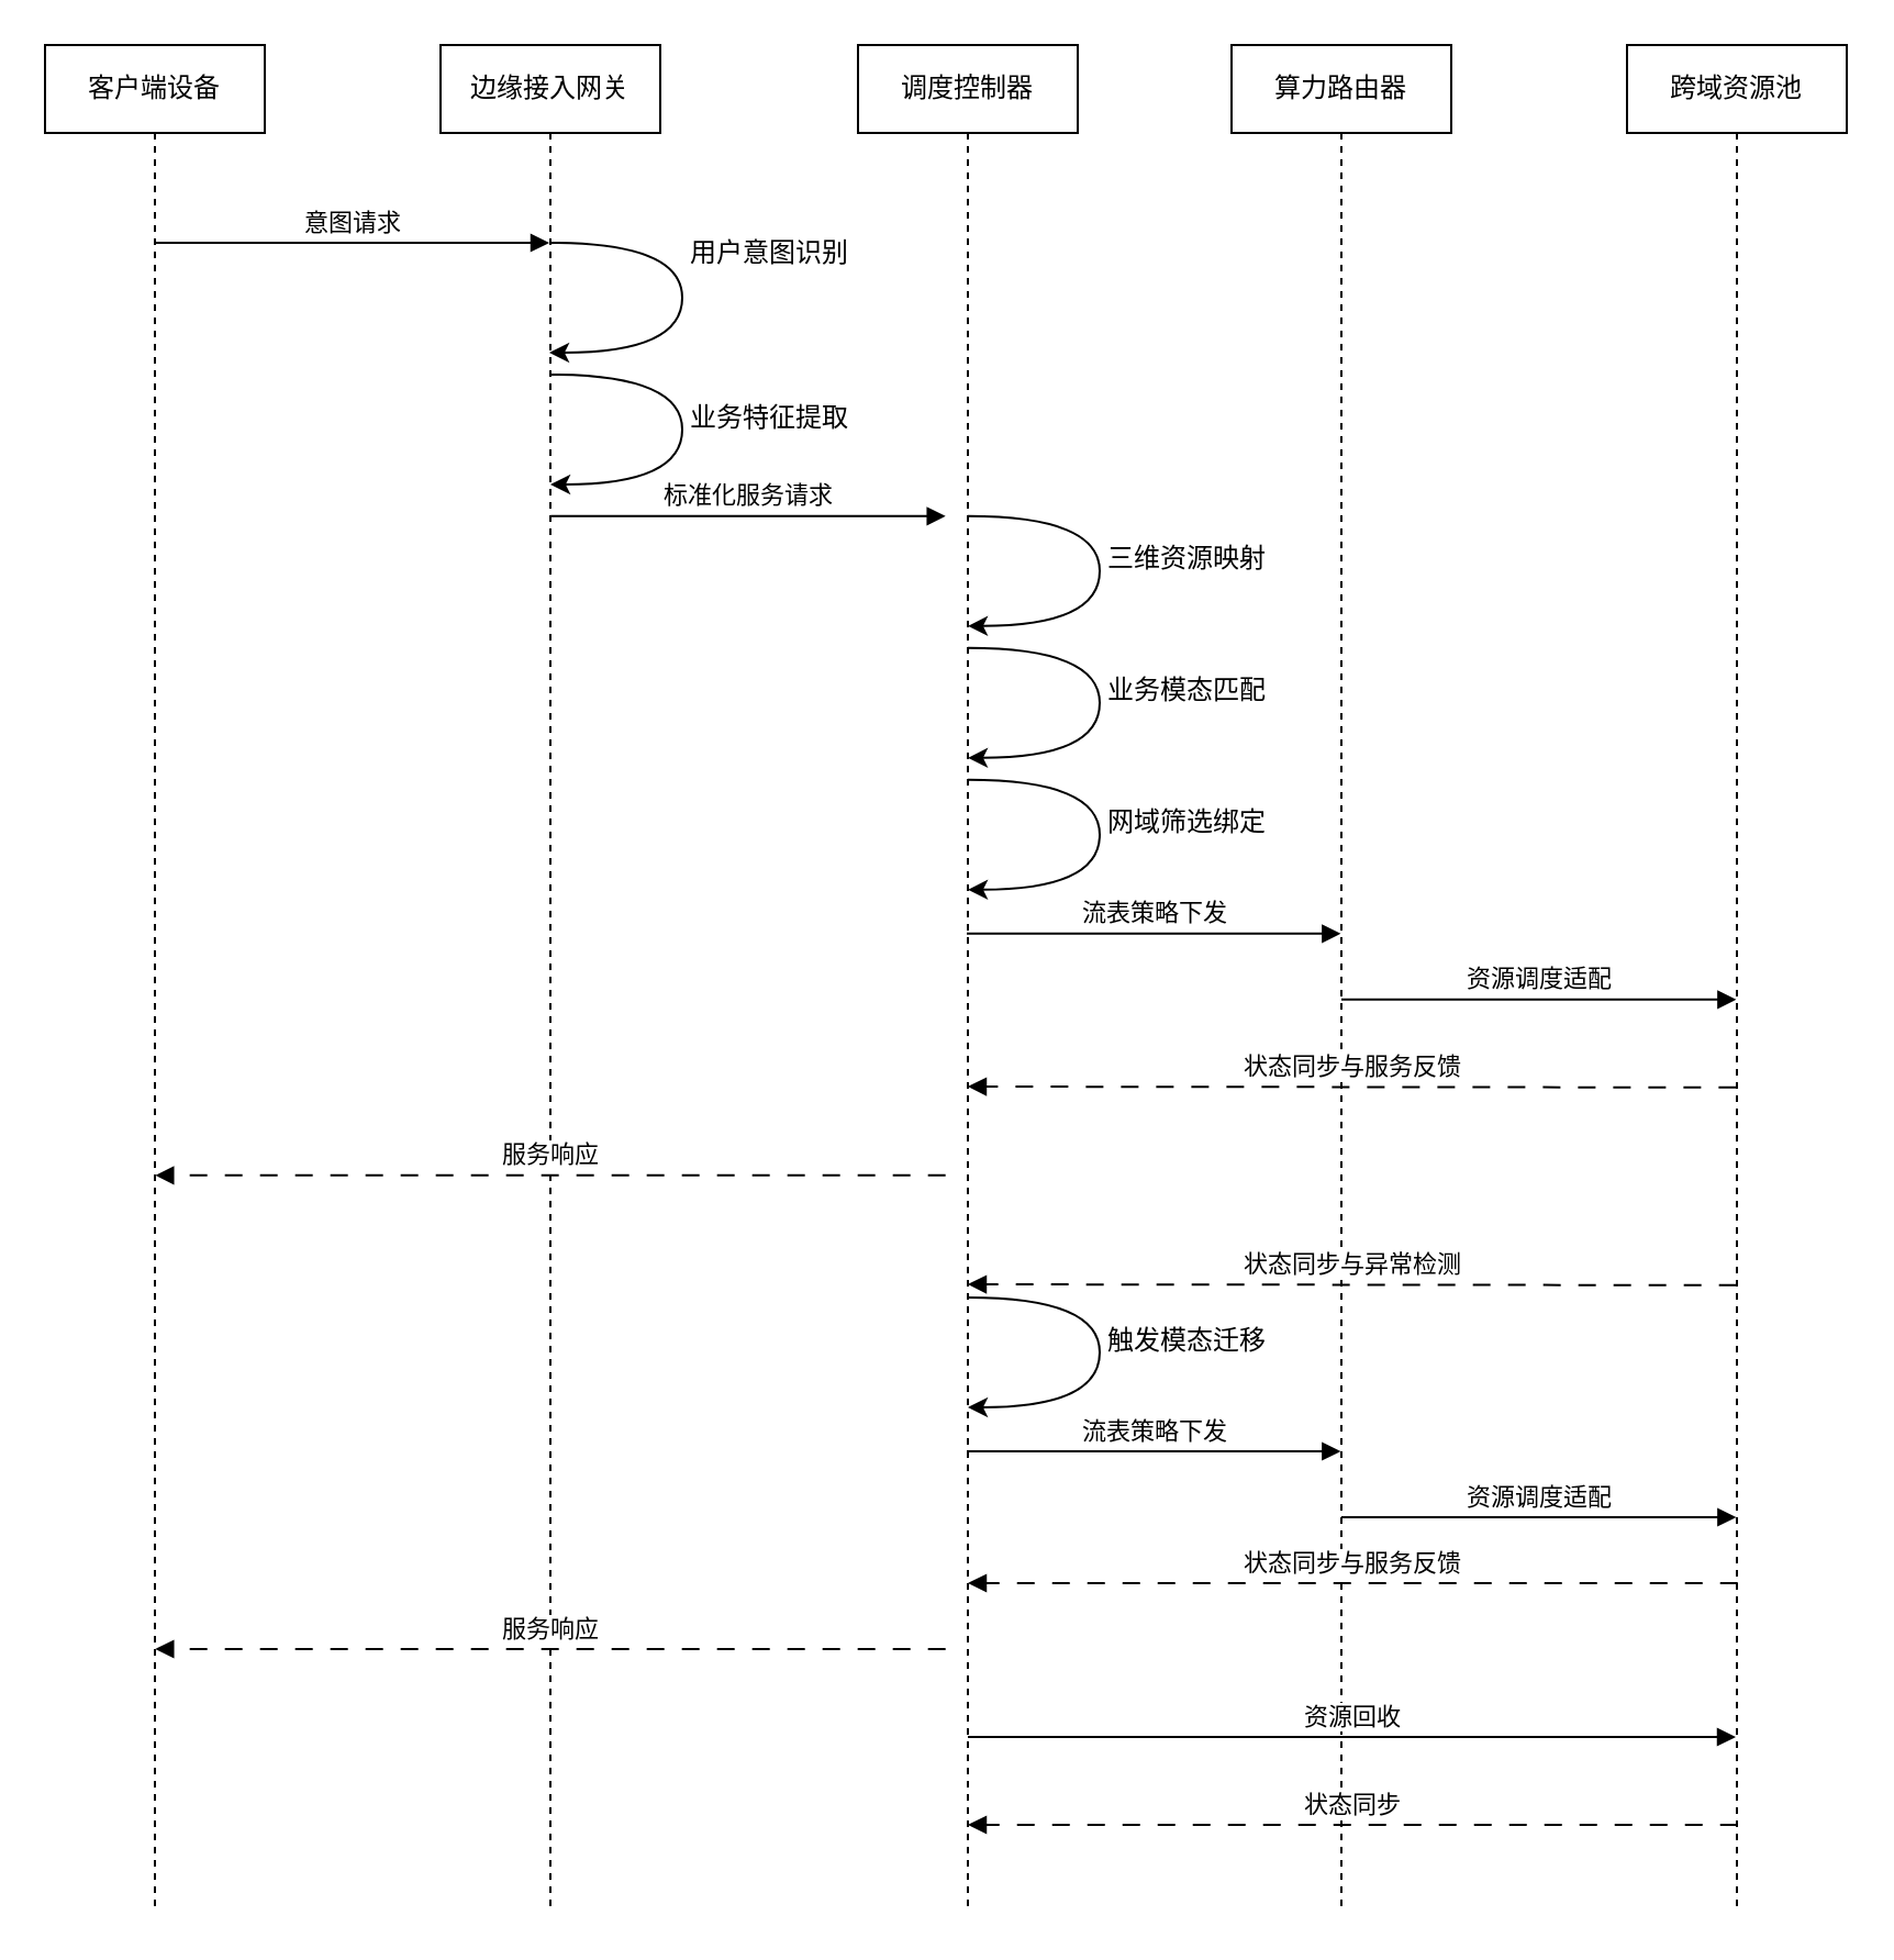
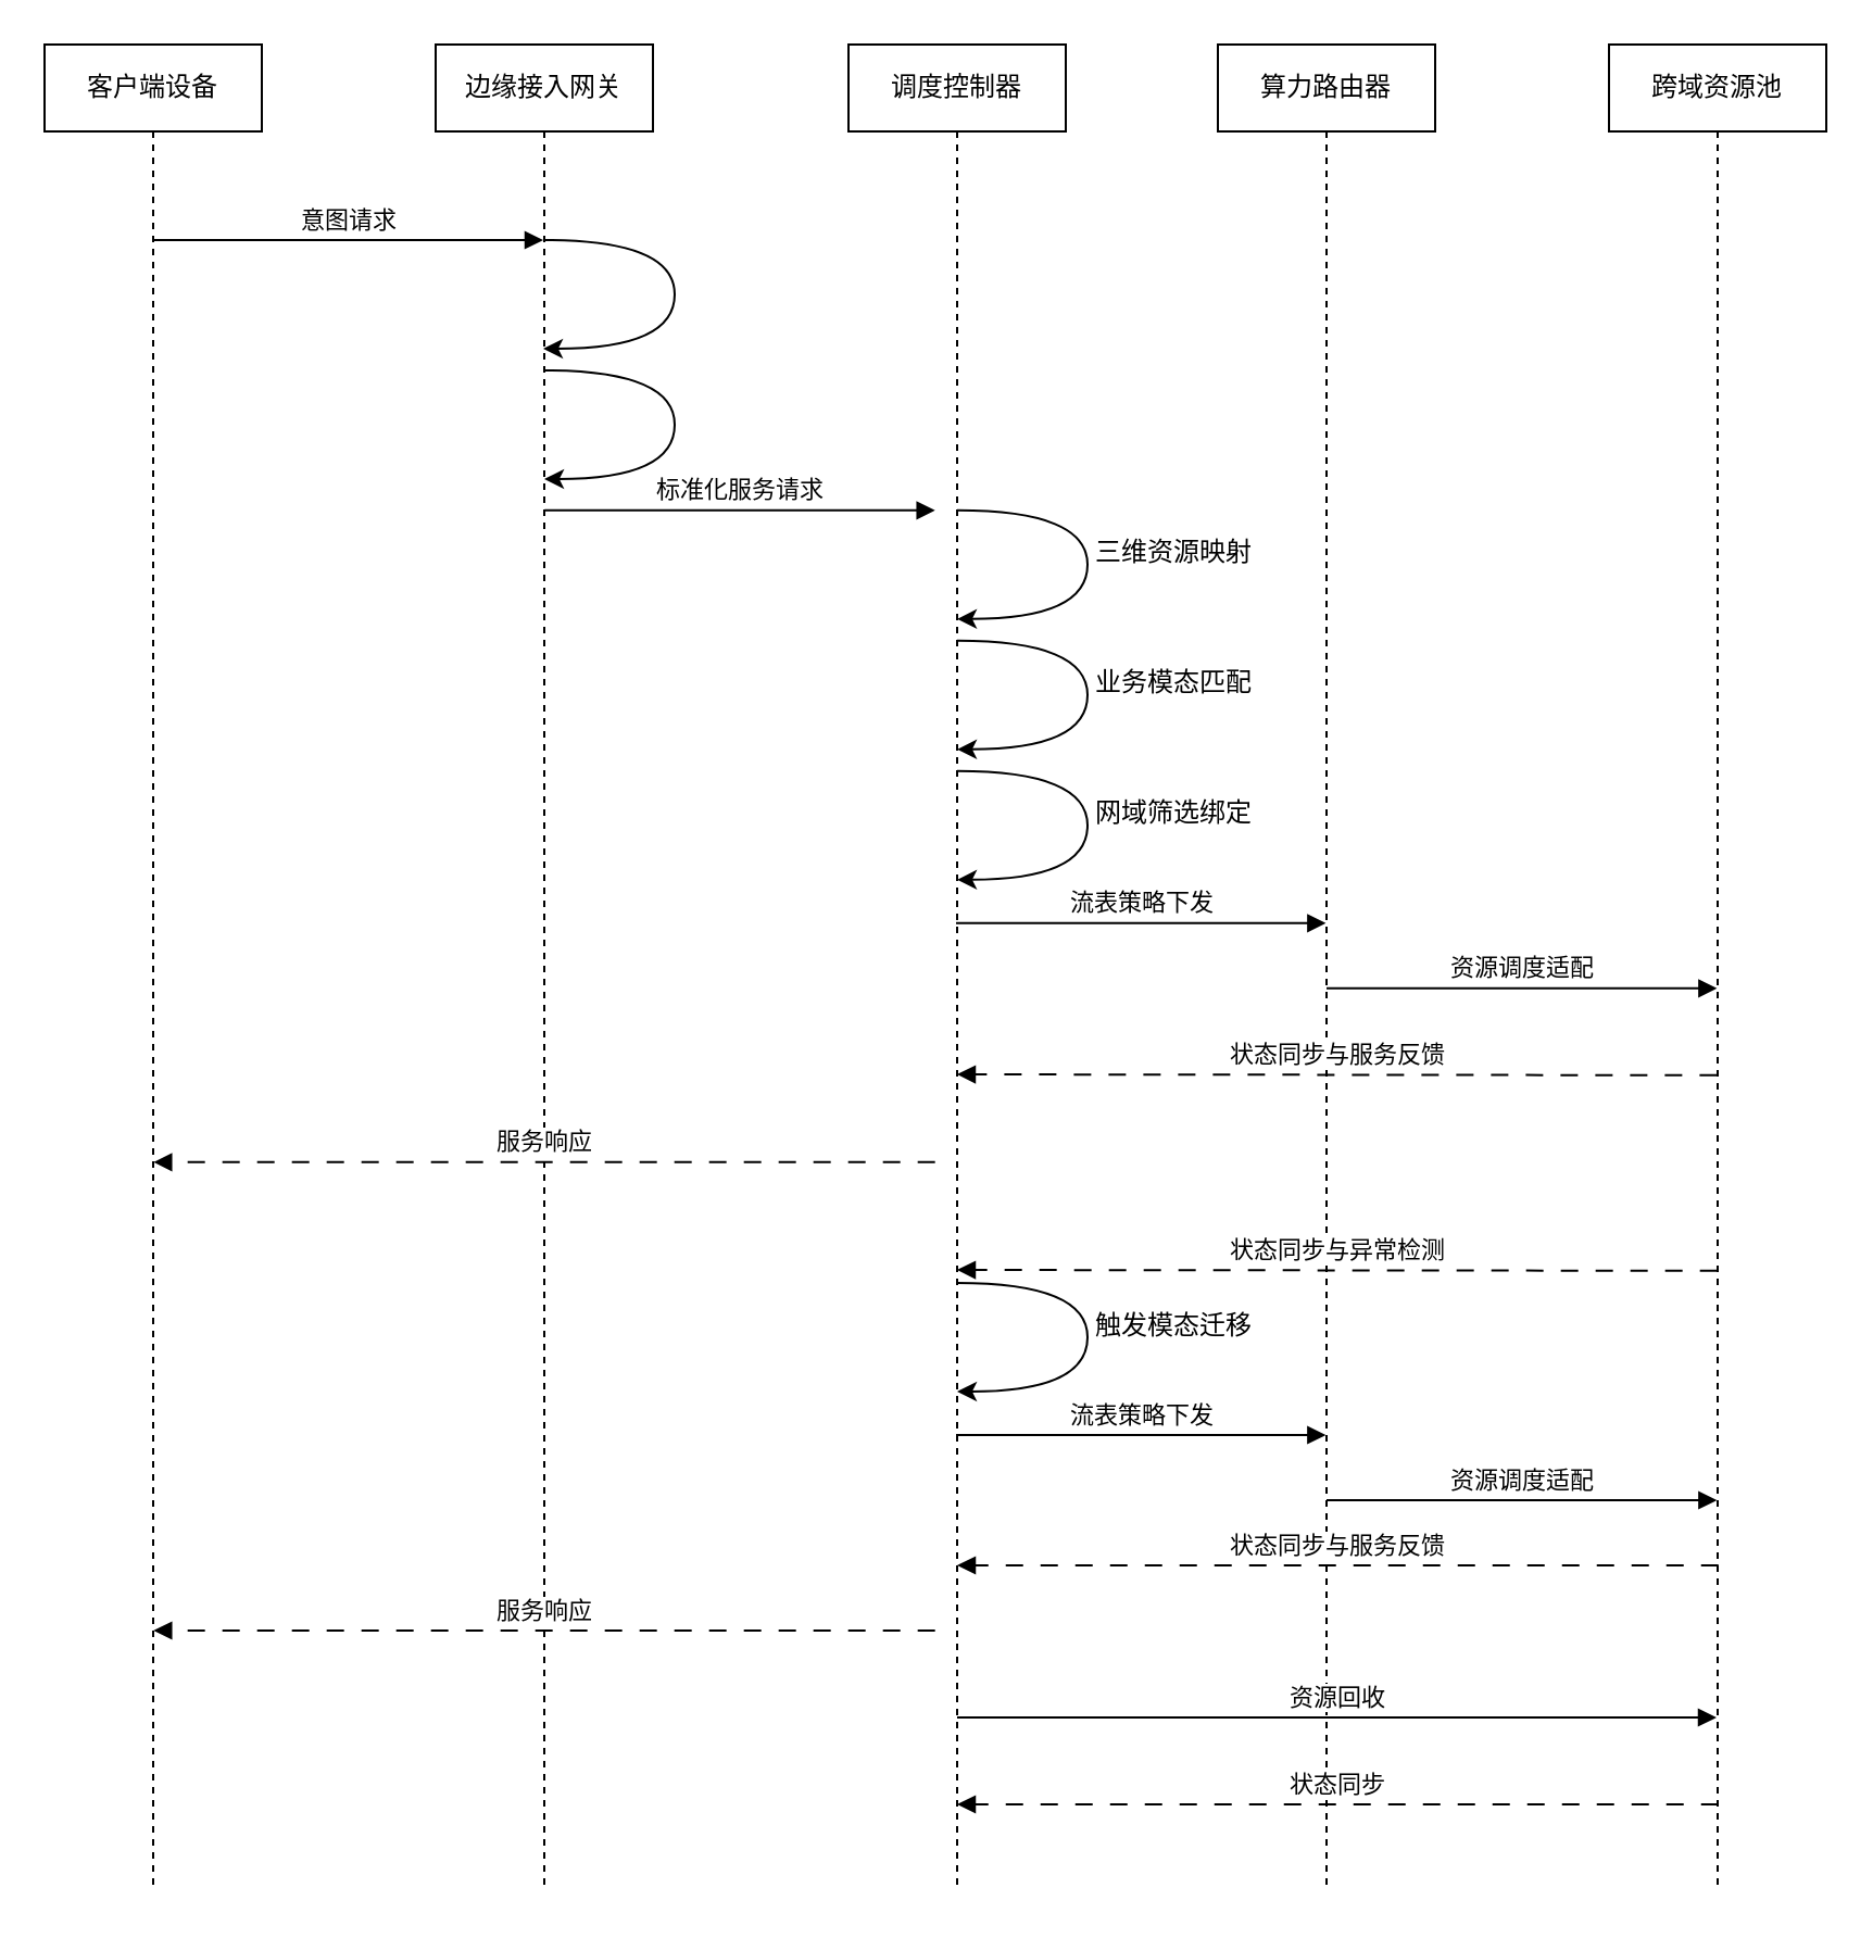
  <mxCell id="0" />
  <mxCell id="1" parent="0" />
  <mxCell id="2" value="客户端设备" style="shape=umlLifeline;perimeter=lifelinePerimeter;whiteSpace=wrap;html=1;container=1;dropTarget=0;collapsible=0;recursiveResize=0;outlineConnect=0;portConstraint=eastwest;newEdgeStyle={&quot;curved&quot;:0,&quot;rounded&quot;:0};" parent="1" vertex="1"><mxGeometry x="20" y="20" width="100" height="850" as="geometry" /></mxCell>
  <mxCell id="3" value="边缘接入网关" style="shape=umlLifeline;perimeter=lifelinePerimeter;whiteSpace=wrap;html=1;container=1;dropTarget=0;collapsible=0;recursiveResize=0;outlineConnect=0;portConstraint=eastwest;newEdgeStyle={&quot;curved&quot;:0,&quot;rounded&quot;:0};" parent="1" vertex="1"><mxGeometry x="200" y="20" width="100" height="850" as="geometry" /></mxCell>
  <mxCell id="4" value="调度控制器" style="shape=umlLifeline;perimeter=lifelinePerimeter;whiteSpace=wrap;html=1;container=1;dropTarget=0;collapsible=0;recursiveResize=0;outlineConnect=0;portConstraint=eastwest;newEdgeStyle={&quot;curved&quot;:0,&quot;rounded&quot;:0};" parent="1" vertex="1"><mxGeometry x="390" y="20" width="100" height="850" as="geometry" /></mxCell>
  <mxCell id="5" value="算力路由器" style="shape=umlLifeline;perimeter=lifelinePerimeter;whiteSpace=wrap;html=1;container=1;dropTarget=0;collapsible=0;recursiveResize=0;outlineConnect=0;portConstraint=eastwest;newEdgeStyle={&quot;curved&quot;:0,&quot;rounded&quot;:0};" parent="1" vertex="1"><mxGeometry x="560" y="20" width="100" height="850" as="geometry" /></mxCell>
  <mxCell id="6" value="意图请求" style="html=1;verticalAlign=bottom;endArrow=block;curved=0;rounded=0;" parent="1" edge="1"><mxGeometry width="80" relative="1" as="geometry"><mxPoint x="69.81" y="110" as="sourcePoint" /><mxPoint x="249.5" y="110" as="targetPoint" /></mxGeometry></mxCell>
  <mxCell id="7" value="标准化服务请求" style="html=1;verticalAlign=bottom;endArrow=block;curved=0;rounded=0;" parent="1" edge="1"><mxGeometry width="80" relative="1" as="geometry"><mxPoint x="250.15" y="234.41" as="sourcePoint" /><mxPoint x="429.84" y="234.41" as="targetPoint" /></mxGeometry></mxCell>
  <mxCell id="8" value="跨域资源池" style="shape=umlLifeline;perimeter=lifelinePerimeter;whiteSpace=wrap;html=1;container=1;dropTarget=0;collapsible=0;recursiveResize=0;outlineConnect=0;portConstraint=eastwest;newEdgeStyle={&quot;curved&quot;:0,&quot;rounded&quot;:0};" parent="1" vertex="1"><mxGeometry x="740" y="20" width="100" height="850" as="geometry" /></mxCell>
  <mxCell id="9" value="" style="group" parent="1" vertex="1" connectable="0"><mxGeometry x="250" y="100" width="140" height="60" as="geometry" /></mxCell>
  <mxCell id="10" value="" style="endArrow=classic;html=1;rounded=0;edgeStyle=orthogonalEdgeStyle;curved=1;" parent="9" target="3" edge="1"><mxGeometry width="50" height="50" relative="1" as="geometry"><mxPoint y="10" as="sourcePoint" /><mxPoint x="60" y="40" as="targetPoint" /><Array as="points"><mxPoint x="60" y="10" /><mxPoint x="60" y="60" /></Array></mxGeometry></mxCell>
- <mxCell id="11" value="用户意图识别" style="text;html=1;align=center;verticalAlign=middle;whiteSpace=wrap;rounded=0;" parent="9" vertex="1"><mxGeometry x="60" width="80" height="30" as="geometry" /></mxCell>
  <mxCell id="12" value="" style="group" parent="1" vertex="1" connectable="0"><mxGeometry x="440" y="224.41" width="140" height="60" as="geometry" /></mxCell>
  <mxCell id="13" value="" style="endArrow=classic;html=1;rounded=0;edgeStyle=orthogonalEdgeStyle;curved=1;" parent="12" edge="1"><mxGeometry width="50" height="50" relative="1" as="geometry"><mxPoint y="10" as="sourcePoint" /><mxPoint y="60" as="targetPoint" /><Array as="points"><mxPoint x="60" y="10" /></Array></mxGeometry></mxCell>
  <mxCell id="14" value="三维资源映射" style="text;html=1;align=center;verticalAlign=middle;whiteSpace=wrap;rounded=0;" parent="12" vertex="1"><mxGeometry x="60" y="10" width="80" height="40" as="geometry" /></mxCell>
  <mxCell id="15" value="" style="group" vertex="1" connectable="0" parent="1"><mxGeometry x="440" y="284.41" width="140" height="60" as="geometry" /></mxCell>
  <mxCell id="16" value="" style="endArrow=classic;html=1;rounded=0;edgeStyle=orthogonalEdgeStyle;curved=1;" edge="1" parent="15"><mxGeometry width="50" height="50" relative="1" as="geometry"><mxPoint y="10" as="sourcePoint" /><mxPoint y="60" as="targetPoint" /><Array as="points"><mxPoint x="60" y="10" /></Array></mxGeometry></mxCell>
  <mxCell id="17" value="业务模态匹配" style="text;html=1;align=center;verticalAlign=middle;whiteSpace=wrap;rounded=0;" vertex="1" parent="15"><mxGeometry x="60" y="10" width="80" height="40" as="geometry" /></mxCell>
  <mxCell id="18" value="" style="group" vertex="1" connectable="0" parent="1"><mxGeometry x="440" y="344.41" width="140" height="60" as="geometry" /></mxCell>
  <mxCell id="19" value="" style="endArrow=classic;html=1;rounded=0;edgeStyle=orthogonalEdgeStyle;curved=1;" edge="1" parent="18"><mxGeometry width="50" height="50" relative="1" as="geometry"><mxPoint y="10" as="sourcePoint" /><mxPoint y="60" as="targetPoint" /><Array as="points"><mxPoint x="60" y="10" /></Array></mxGeometry></mxCell>
  <mxCell id="20" value="网域筛选绑定" style="text;html=1;align=center;verticalAlign=middle;whiteSpace=wrap;rounded=0;" vertex="1" parent="18"><mxGeometry x="60" y="10" width="80" height="40" as="geometry" /></mxCell>
  <mxCell id="21" value="流表策略下发" style="html=1;verticalAlign=bottom;endArrow=block;curved=0;rounded=0;" edge="1" parent="1" source="4"><mxGeometry width="80" relative="1" as="geometry"><mxPoint x="430" y="424.41" as="sourcePoint" /><mxPoint x="609.69" y="424.41" as="targetPoint" /></mxGeometry></mxCell>
  <mxCell id="22" value="资源调度适配" style="html=1;verticalAlign=bottom;endArrow=block;curved=0;rounded=0;" edge="1" parent="1"><mxGeometry width="80" relative="1" as="geometry"><mxPoint x="610" y="454.41" as="sourcePoint" /><mxPoint x="789.69" y="454.41" as="targetPoint" /></mxGeometry></mxCell>
  <mxCell id="23" value="状态同步与服务反馈" style="html=1;verticalAlign=bottom;endArrow=block;curved=0;rounded=0;dashed=1;dashPattern=8 8;" edge="1" parent="1"><mxGeometry width="80" relative="1" as="geometry"><mxPoint x="789.69" y="494.41" as="sourcePoint" /><mxPoint x="440" y="494" as="targetPoint" /></mxGeometry></mxCell>
  <mxCell id="24" value="服务响应" style="html=1;verticalAlign=bottom;endArrow=block;curved=0;rounded=0;dashed=1;dashPattern=8 8;" edge="1" parent="1"><mxGeometry width="80" relative="1" as="geometry"><mxPoint x="429.84" y="534.41" as="sourcePoint" /><mxPoint x="70.15" y="534.41" as="targetPoint" /></mxGeometry></mxCell>
  <mxCell id="25" value="状态同步与异常检测" style="html=1;verticalAlign=bottom;endArrow=block;curved=0;rounded=0;dashed=1;dashPattern=8 8;" edge="1" parent="1"><mxGeometry width="80" relative="1" as="geometry"><mxPoint x="789.84" y="584.41" as="sourcePoint" /><mxPoint x="440" y="584" as="targetPoint" /></mxGeometry></mxCell>
  <mxCell id="26" value="" style="group" vertex="1" connectable="0" parent="1"><mxGeometry x="250" y="160" width="140" height="60" as="geometry" /></mxCell>
  <mxCell id="27" value="" style="endArrow=classic;html=1;rounded=0;edgeStyle=orthogonalEdgeStyle;curved=1;" edge="1" parent="26"><mxGeometry width="50" height="50" relative="1" as="geometry"><mxPoint y="10" as="sourcePoint" /><mxPoint y="60" as="targetPoint" /><Array as="points"><mxPoint x="60" y="10" /></Array></mxGeometry></mxCell>
- <mxCell id="28" value="业务特征提取" style="text;html=1;align=center;verticalAlign=middle;whiteSpace=wrap;rounded=0;" vertex="1" parent="26"><mxGeometry x="60" y="10" width="80" height="40" as="geometry" /></mxCell>
  <mxCell id="29" value="" style="group" vertex="1" connectable="0" parent="1"><mxGeometry x="440" y="580" width="140" height="60" as="geometry" /></mxCell>
  <mxCell id="30" value="" style="endArrow=classic;html=1;rounded=0;edgeStyle=orthogonalEdgeStyle;curved=1;" edge="1" parent="29"><mxGeometry width="50" height="50" relative="1" as="geometry"><mxPoint y="10" as="sourcePoint" /><mxPoint y="60" as="targetPoint" /><Array as="points"><mxPoint x="60" y="10" /></Array></mxGeometry></mxCell>
  <mxCell id="31" value="触发模态迁移" style="text;html=1;align=center;verticalAlign=middle;whiteSpace=wrap;rounded=0;" vertex="1" parent="29"><mxGeometry x="60" y="10" width="80" height="40" as="geometry" /></mxCell>
  <mxCell id="32" value="流表策略下发" style="html=1;verticalAlign=bottom;endArrow=block;curved=0;rounded=0;" edge="1" parent="1" source="4"><mxGeometry width="80" relative="1" as="geometry"><mxPoint x="430" y="660" as="sourcePoint" /><mxPoint x="609.69" y="660" as="targetPoint" /></mxGeometry></mxCell>
  <mxCell id="33" value="资源调度适配" style="html=1;verticalAlign=bottom;endArrow=block;curved=0;rounded=0;" edge="1" parent="1"><mxGeometry width="80" relative="1" as="geometry"><mxPoint x="610" y="690" as="sourcePoint" /><mxPoint x="789.69" y="690" as="targetPoint" /></mxGeometry></mxCell>
  <mxCell id="34" value="状态同步与服务反馈" style="html=1;verticalAlign=bottom;endArrow=block;curved=0;rounded=0;dashed=1;dashPattern=8 8;" edge="1" parent="1"><mxGeometry width="80" relative="1" as="geometry"><mxPoint x="790.37" y="720" as="sourcePoint" /><mxPoint x="440" y="720" as="targetPoint" /></mxGeometry></mxCell>
  <mxCell id="35" value="服务响应" style="html=1;verticalAlign=bottom;endArrow=block;curved=0;rounded=0;dashed=1;dashPattern=8 8;" edge="1" parent="1"><mxGeometry width="80" relative="1" as="geometry"><mxPoint x="429.84" y="750" as="sourcePoint" /><mxPoint x="70.15" y="750" as="targetPoint" /></mxGeometry></mxCell>
  <mxCell id="36" value="资源回收" style="html=1;verticalAlign=bottom;endArrow=block;curved=0;rounded=0;" edge="1" parent="1" target="8"><mxGeometry width="80" relative="1" as="geometry"><mxPoint x="440" y="790" as="sourcePoint" /><mxPoint x="609.69" y="790" as="targetPoint" /></mxGeometry></mxCell>
  <mxCell id="37" value="状态同步" style="html=1;verticalAlign=bottom;endArrow=block;curved=0;rounded=0;dashed=1;dashPattern=8 8;" edge="1" parent="1"><mxGeometry width="80" relative="1" as="geometry"><mxPoint x="790.37" y="830" as="sourcePoint" /><mxPoint x="440" y="830" as="targetPoint" /></mxGeometry></mxCell>
